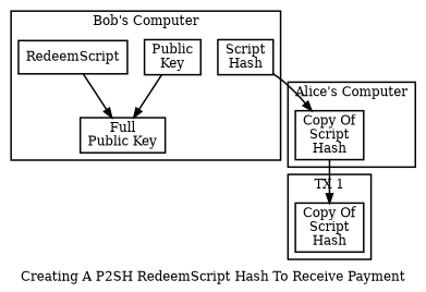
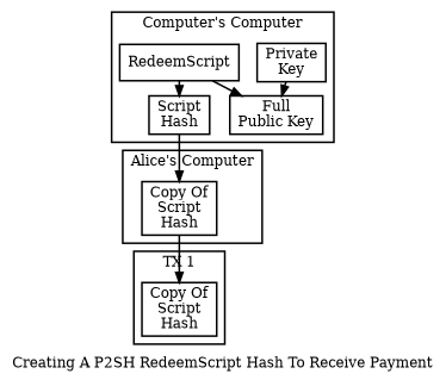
  digraph {
    label="Creating A P2SH RedeemScript Hash To Receive Payment"
    penwidth=1.75
    rankdir=TB
    ranksep=0.2
    node [penwidth=1.75 shape=box]
    edge [penwidth=1.75]
-   n1 [label="Public\nKey"]
+   n1 [label="Private\nKey"]
    n2 [label="Full\nPublic Key"]
    n3 [label=RedeemScript]
    n4 [label="Script\nHash"]
    n5 [label="Copy Of\nScript\nHash"]
    n6 [label="Copy Of\nScript\nHash"]
    subgraph cluster_1 {
-     label="Bob's Computer"
+     label="Computer's Computer"
      n1
      n2
      n3
      n4
    }
    subgraph cluster_2 {
      label="Alice's Computer"
      n5
    }
    subgraph cluster_3 {
      label="TX 1"
      n6
    }
    n1 -> n2
    n3 -> n2
+   n3 -> n4
    n4 -> n5
    n5 -> n6
  }
